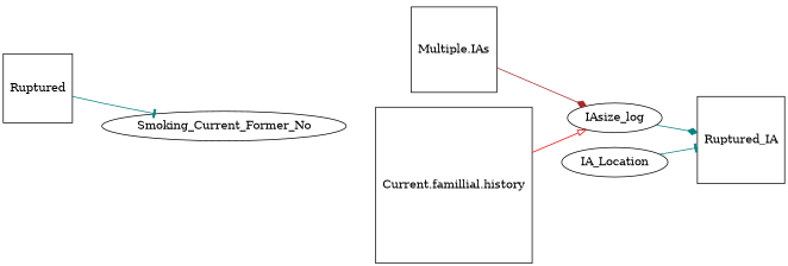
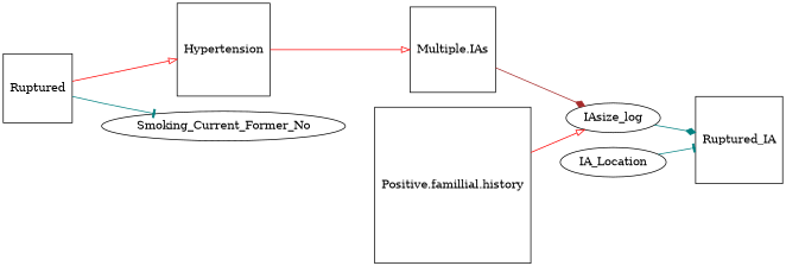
  digraph {
    rankdir=LR
    node [shape=square]
    edge [arrowhead=onormal color=red]
    n1 [label=Ruptured]
+   Hypertension
    Smoking_Current_Former_No [shape=""]
    "Multiple.IAs"
    IAsize_log [shape=oval]
-   "Positive.famillial.history" [label="Current.famillial.history"]
+   "Positive.famillial.history"
    Ruptured_IA
    IA_Location [shape=""]
+   n1 -> Hypertension
    n1 -> Smoking_Current_Former_No [arrowhead=tee color=teal]
+   Hypertension -> "Multiple.IAs"
    "Multiple.IAs" -> IAsize_log [arrowhead=diamond color=brown]
    IAsize_log -> Ruptured_IA [arrowhead=diamond color=teal]
    "Positive.famillial.history" -> IAsize_log
    IA_Location -> Ruptured_IA [arrowhead=tee color=teal]
  }
